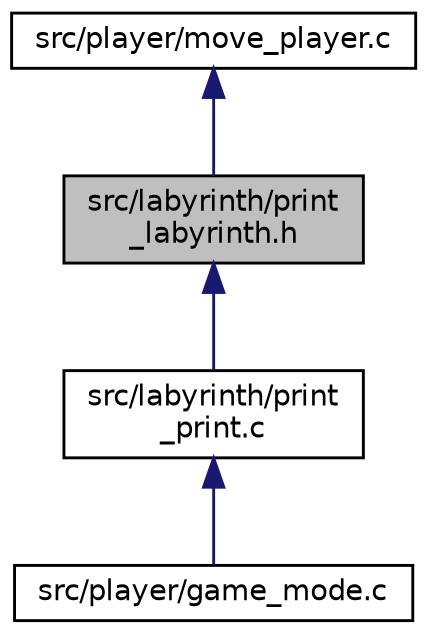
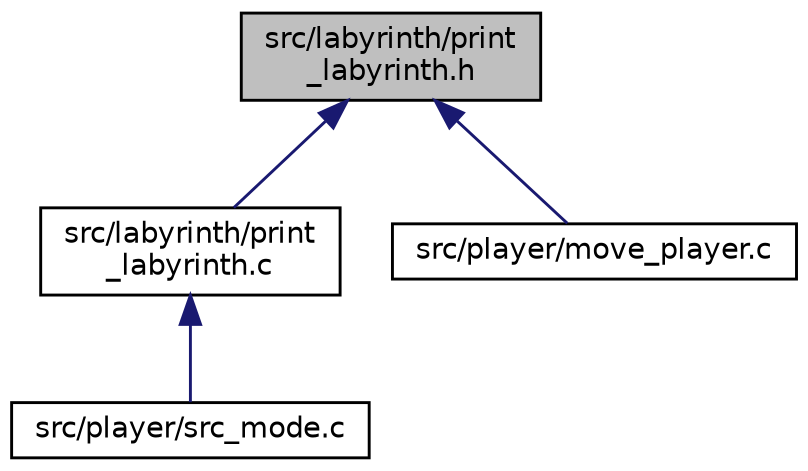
  digraph {
    node [color=black fillcolor=white fontname=Helvetica fontsize=10 shape=record style=filled]
    edge [color=midnightblue dir=back fontname=Helvetica fontsize=10 labelfontname=Helvetica labelfontsize=10 style=solid]
    n1 [fillcolor=grey75 fontcolor=black height=0.2 label="src/labyrinth/print\l_labyrinth.h" width=0.4]
-   n2 [height=0.2 label="src/labyrinth/print\l_print.c" width=0.4]
+   n2 [height=0.2 label="src/labyrinth/print\l_labyrinth.c" width=0.4]
    n3 [height=0.2 label="src/player/move_player.c" width=0.4]
-   n4 [height=0.2 label="src/player/game_mode.c" width=0.4]
+   n4 [height=0.2 label="src/player/src_mode.c" width=0.4]
    n1 -> n2
-   n3 -> n1
+   n1 -> n3
    n2 -> n4
  }
